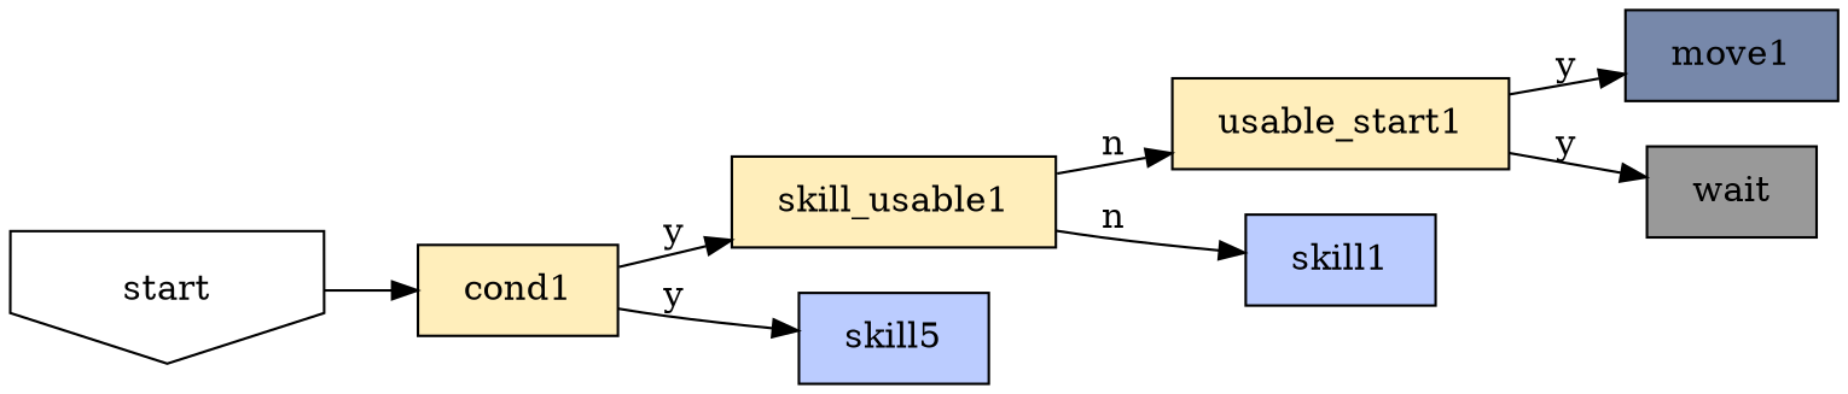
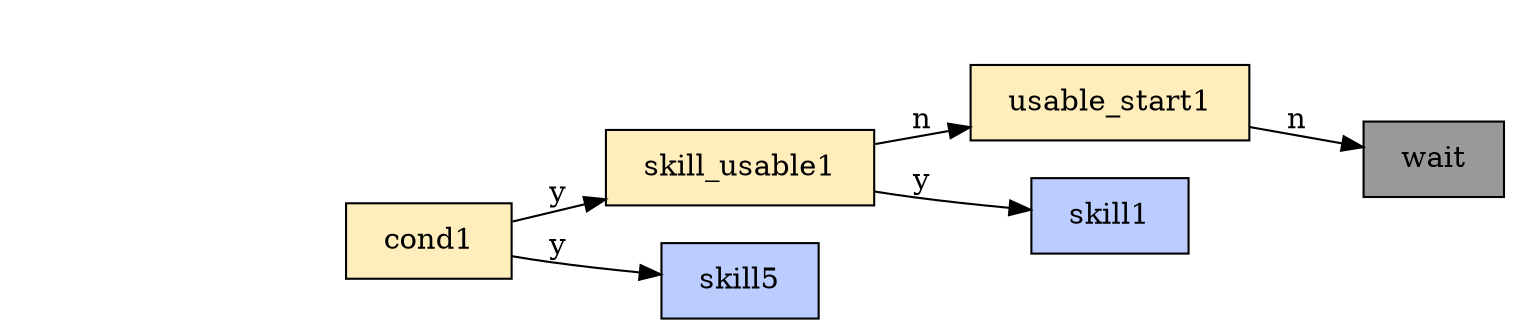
  digraph {
    concentrate=true
    fixedsize=true
    rankdir=LR
    node [margin="0.25,0.125" shape=rect fillcolor="#FFEEBB" style=filled]
-   start [shape=invhouse fillcolor="" style=""]
    cond1
    skill_usable1
    n4 [fillcolor="#BBCCFF" label=skill5]
    n5 [label=usable_start1]
    skill1 [fillcolor="#BBCCFF"]
-   move1 [fillcolor="#7788aa"]
    wait [fillcolor="#999999"]
-   start -> cond1
    cond1 -> skill_usable1 [label=y]
    cond1 -> n4 [label=y]
    skill_usable1 -> n5 [label=n]
-   skill_usable1 -> skill1 [label=n]
-   n5 -> move1 [label=y]
-   n5 -> wait [label=y]
+   skill_usable1 -> skill1 [label=y]
+   n5 -> wait [label=n]
  }
